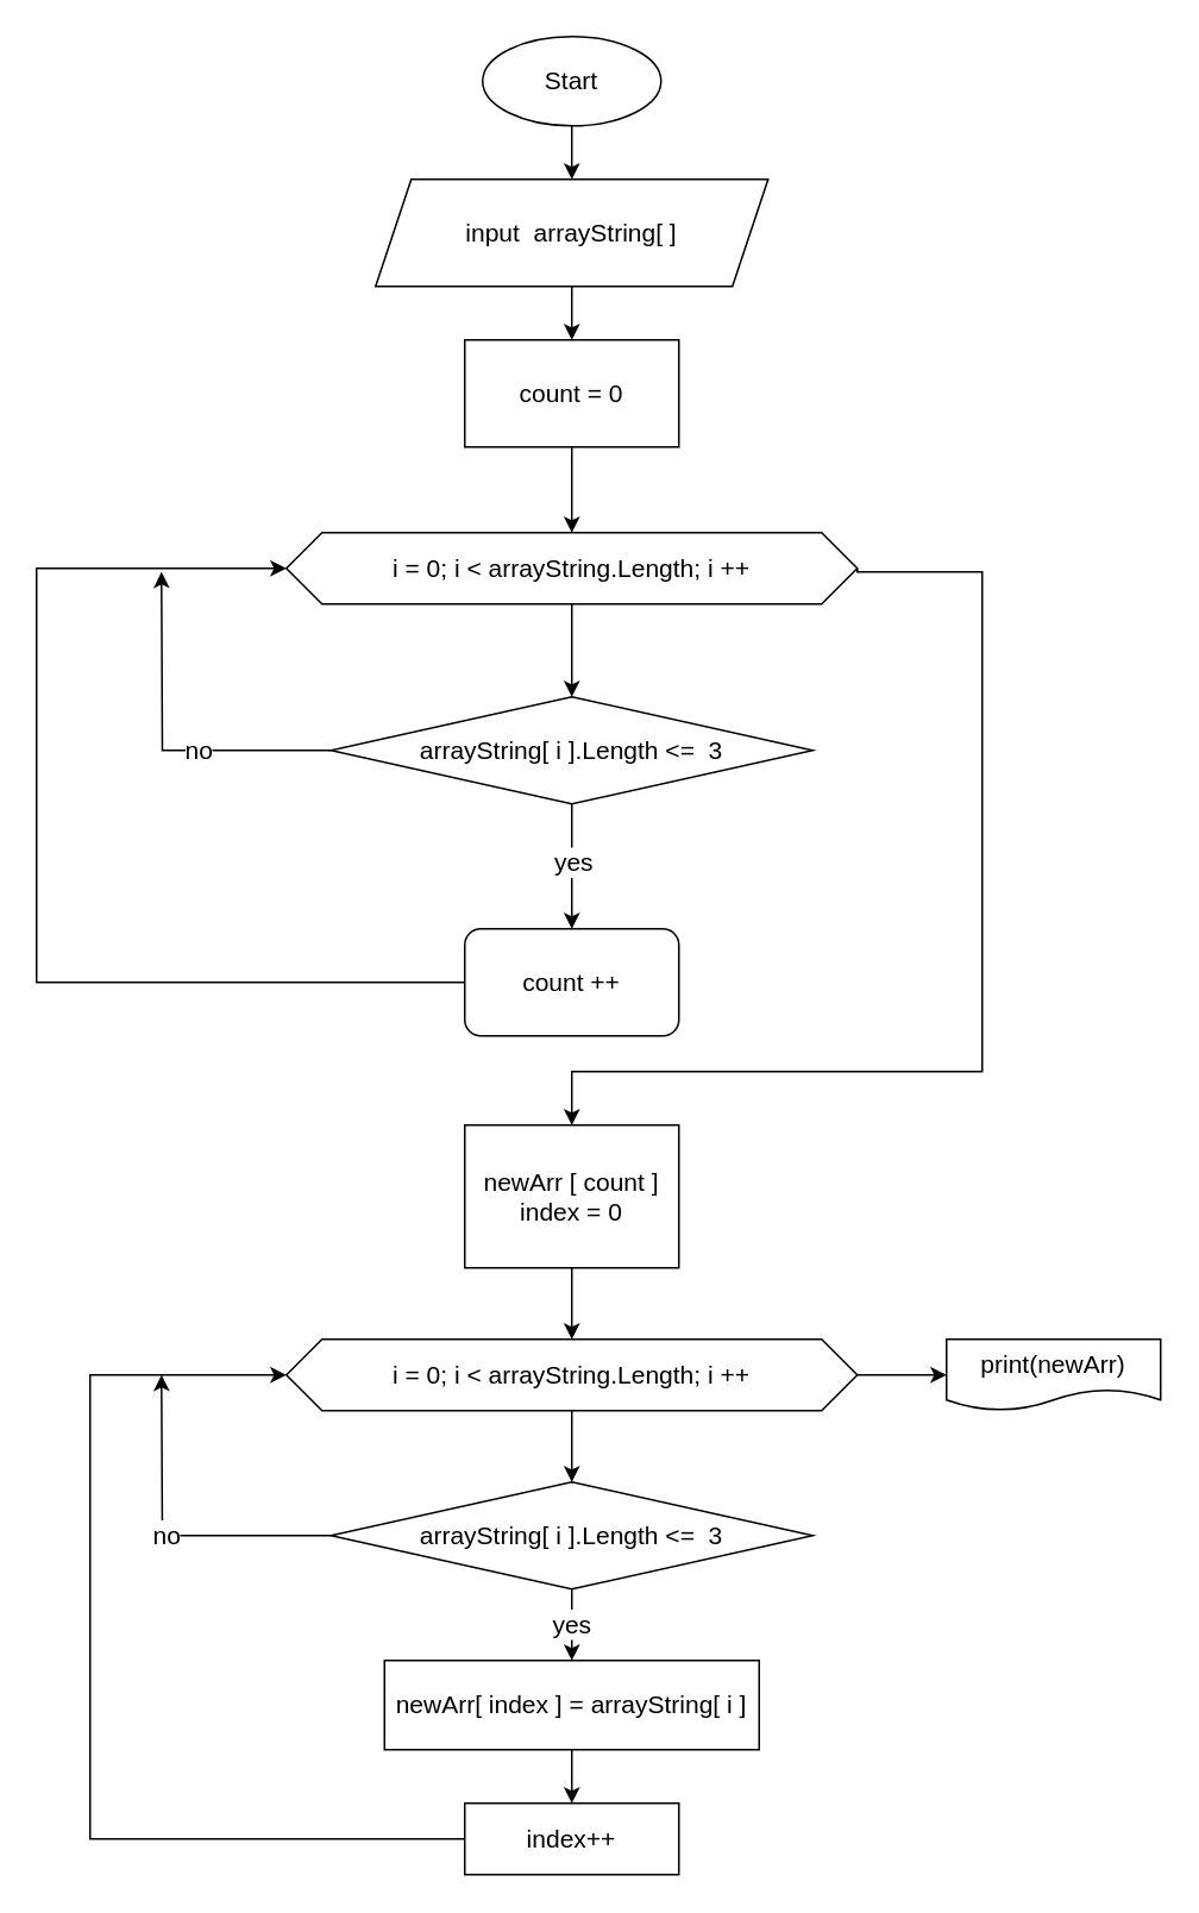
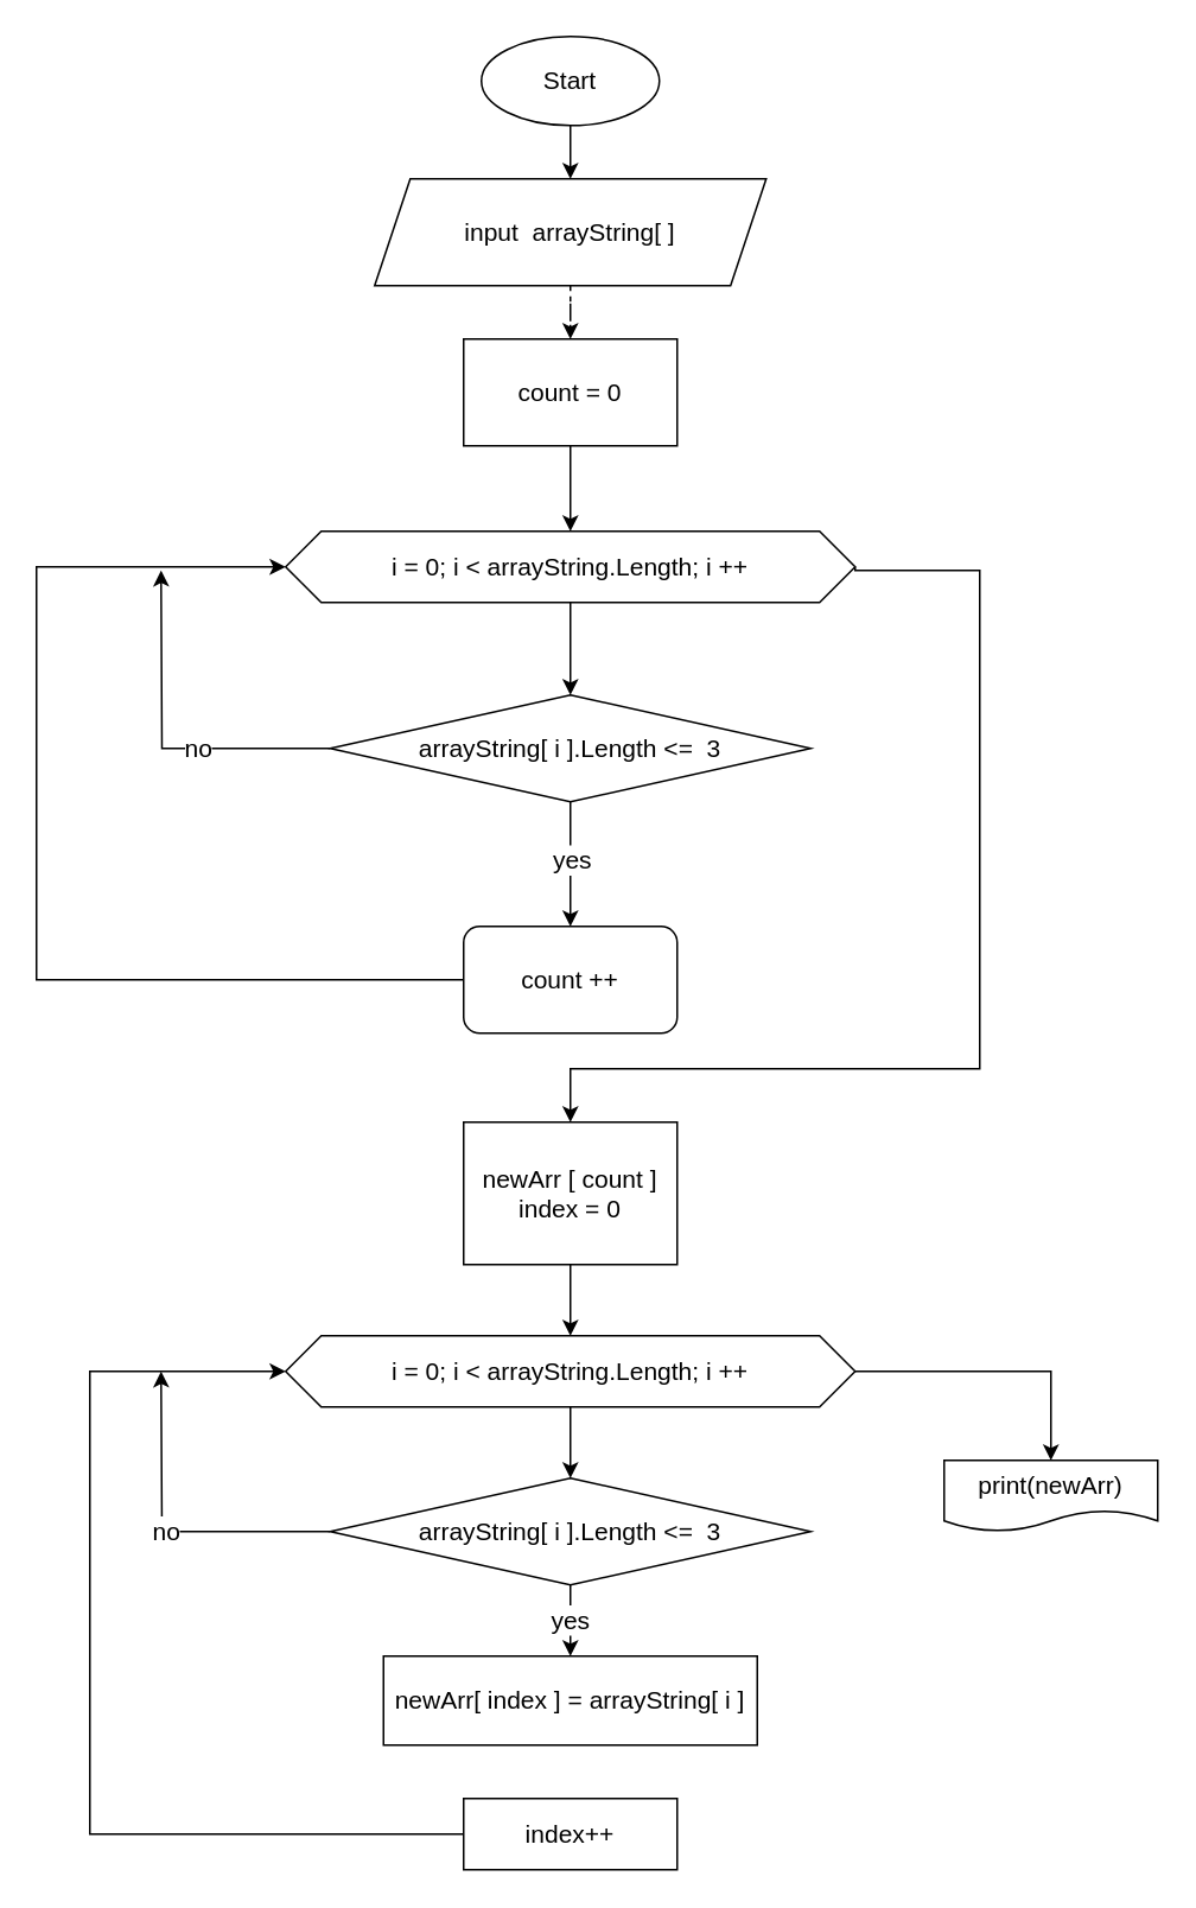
  <mxCell id="0" />
  <mxCell id="1" parent="0" />
  <mxCell id="2" value="" style="edgeStyle=orthogonalEdgeStyle;rounded=0;orthogonalLoop=1;jettySize=auto;html=1;fontSize=14;" edge="1" parent="1" source="3" target="5"><mxGeometry relative="1" as="geometry" /></mxCell>
  <mxCell id="3" value="&lt;font style=&quot;font-size: 14px;&quot;&gt;Start&lt;/font&gt;" style="ellipse;whiteSpace=wrap;html=1;fontSize=14;" vertex="1" parent="1"><mxGeometry x="270" y="20" width="100" height="50" as="geometry" /></mxCell>
- <mxCell id="4" value="" style="edgeStyle=orthogonalEdgeStyle;rounded=0;orthogonalLoop=1;jettySize=auto;html=1;fontSize=14;" edge="1" parent="1" source="5" target="15"><mxGeometry relative="1" as="geometry" /></mxCell>
+ <mxCell id="4" value="" style="edgeStyle=orthogonalEdgeStyle;rounded=0;orthogonalLoop=1;jettySize=auto;html=1;fontSize=14;dashed=1;" edge="1" parent="1" source="5" target="15"><mxGeometry relative="1" as="geometry" /></mxCell>
  <mxCell id="5" value="input &amp;nbsp;arrayString[ ]" style="shape=parallelogram;perimeter=parallelogramPerimeter;whiteSpace=wrap;html=1;fixedSize=1;fontSize=14;" vertex="1" parent="1"><mxGeometry x="210" y="100" width="220" height="60" as="geometry" /></mxCell>
  <mxCell id="6" value="" style="edgeStyle=orthogonalEdgeStyle;rounded=0;orthogonalLoop=1;jettySize=auto;html=1;fontSize=14;" edge="1" parent="1" source="10" target="19"><mxGeometry relative="1" as="geometry" /></mxCell>
  <mxCell id="7" value="yes" style="edgeLabel;html=1;align=center;verticalAlign=middle;resizable=0;points=[];fontSize=14;" vertex="1" connectable="0" parent="6"><mxGeometry x="-0.075" relative="1" as="geometry"><mxPoint as="offset" /></mxGeometry></mxCell>
  <mxCell id="8" style="edgeStyle=orthogonalEdgeStyle;rounded=0;orthogonalLoop=1;jettySize=auto;html=1;fontSize=14;" edge="1" parent="1" source="10"><mxGeometry relative="1" as="geometry"><mxPoint x="90" y="320" as="targetPoint" /></mxGeometry></mxCell>
  <mxCell id="9" value="no" style="edgeLabel;html=1;align=center;verticalAlign=middle;resizable=0;points=[];fontSize=14;" vertex="1" connectable="0" parent="8"><mxGeometry x="-0.226" y="-1" relative="1" as="geometry"><mxPoint as="offset" /></mxGeometry></mxCell>
  <mxCell id="10" value="arrayString[ i ].Length &amp;lt;= &amp;nbsp;3" style="rhombus;whiteSpace=wrap;html=1;fontSize=14;" vertex="1" parent="1"><mxGeometry x="185" y="390" width="270" height="60" as="geometry" /></mxCell>
  <mxCell id="11" value="" style="edgeStyle=orthogonalEdgeStyle;rounded=0;orthogonalLoop=1;jettySize=auto;html=1;fontSize=14;" edge="1" parent="1" source="13" target="10"><mxGeometry relative="1" as="geometry" /></mxCell>
  <mxCell id="12" value="" style="edgeStyle=orthogonalEdgeStyle;rounded=0;orthogonalLoop=1;jettySize=auto;html=1;fontSize=14;exitX=1;exitY=0.5;exitDx=0;exitDy=0;" edge="1" parent="1" source="13" target="21"><mxGeometry relative="1" as="geometry"><Array as="points"><mxPoint x="550" y="320" /><mxPoint x="550" y="600" /><mxPoint x="320" y="600" /></Array></mxGeometry></mxCell>
  <mxCell id="13" value="i = 0; i &amp;lt; arrayString.Length; i ++" style="shape=hexagon;perimeter=hexagonPerimeter2;whiteSpace=wrap;html=1;fixedSize=1;fontSize=14;" vertex="1" parent="1"><mxGeometry x="160" y="298" width="320" height="40" as="geometry" /></mxCell>
  <mxCell id="14" value="" style="edgeStyle=orthogonalEdgeStyle;rounded=0;orthogonalLoop=1;jettySize=auto;html=1;fontSize=14;" edge="1" parent="1" source="15" target="13"><mxGeometry relative="1" as="geometry" /></mxCell>
  <mxCell id="15" value="count = 0" style="rounded=0;whiteSpace=wrap;html=1;fontSize=14;" vertex="1" parent="1"><mxGeometry x="260" y="190" width="120" height="60" as="geometry" /></mxCell>
- <mxCell id="16" value="" style="edgeStyle=orthogonalEdgeStyle;rounded=0;orthogonalLoop=1;jettySize=auto;html=1;fontSize=14;" edge="1" parent="1" source="17" target="29"><mxGeometry relative="1" as="geometry" /></mxCell>
  <mxCell id="17" value="newArr[ index ] =&amp;nbsp;arrayString[ i ]" style="whiteSpace=wrap;html=1;fontSize=14;" vertex="1" parent="1"><mxGeometry x="215" y="930" width="210" height="50" as="geometry" /></mxCell>
  <mxCell id="18" style="edgeStyle=orthogonalEdgeStyle;rounded=0;orthogonalLoop=1;jettySize=auto;html=1;entryX=0;entryY=0.5;entryDx=0;entryDy=0;fontSize=14;" edge="1" parent="1" source="19" target="13"><mxGeometry relative="1" as="geometry"><Array as="points"><mxPoint x="20" y="550" /><mxPoint x="20" y="318" /></Array></mxGeometry></mxCell>
  <mxCell id="19" value="count ++" style="whiteSpace=wrap;html=1;fontSize=14;rounded=1;" vertex="1" parent="1"><mxGeometry x="260" y="520" width="120" height="60" as="geometry" /></mxCell>
  <mxCell id="20" value="" style="edgeStyle=orthogonalEdgeStyle;rounded=0;orthogonalLoop=1;jettySize=auto;html=1;fontSize=14;" edge="1" parent="1" source="21" target="24"><mxGeometry relative="1" as="geometry" /></mxCell>
  <mxCell id="21" value="newArr [ count ]&lt;br&gt;index = 0" style="whiteSpace=wrap;html=1;fontSize=14;" vertex="1" parent="1"><mxGeometry x="260" y="630" width="120" height="80" as="geometry" /></mxCell>
  <mxCell id="22" value="" style="edgeStyle=orthogonalEdgeStyle;rounded=0;orthogonalLoop=1;jettySize=auto;html=1;fontSize=14;" edge="1" parent="1" source="24" target="27"><mxGeometry relative="1" as="geometry" /></mxCell>
  <mxCell id="23" value="" style="edgeStyle=orthogonalEdgeStyle;rounded=0;orthogonalLoop=1;jettySize=auto;html=1;fontSize=14;" edge="1" parent="1" source="24" target="30"><mxGeometry relative="1" as="geometry" /></mxCell>
  <mxCell id="24" value="i = 0; i &amp;lt; arrayString.Length; i ++" style="shape=hexagon;perimeter=hexagonPerimeter2;whiteSpace=wrap;html=1;fixedSize=1;fontSize=14;" vertex="1" parent="1"><mxGeometry x="160" y="750" width="320" height="40" as="geometry" /></mxCell>
  <mxCell id="25" value="yes" style="edgeStyle=orthogonalEdgeStyle;rounded=0;orthogonalLoop=1;jettySize=auto;html=1;fontSize=14;" edge="1" parent="1" source="27" target="17"><mxGeometry relative="1" as="geometry" /></mxCell>
  <mxCell id="26" value="no" style="edgeStyle=orthogonalEdgeStyle;rounded=0;orthogonalLoop=1;jettySize=auto;html=1;fontSize=14;" edge="1" parent="1" source="27"><mxGeometry relative="1" as="geometry"><mxPoint x="90" y="770" as="targetPoint" /></mxGeometry></mxCell>
  <mxCell id="27" value="arrayString[ i ].Length &amp;lt;= &amp;nbsp;3" style="rhombus;whiteSpace=wrap;html=1;fontSize=14;" vertex="1" parent="1"><mxGeometry x="185" y="830" width="270" height="60" as="geometry" /></mxCell>
  <mxCell id="28" style="edgeStyle=orthogonalEdgeStyle;rounded=0;orthogonalLoop=1;jettySize=auto;html=1;entryX=0;entryY=0.5;entryDx=0;entryDy=0;fontSize=14;" edge="1" parent="1" source="29" target="24"><mxGeometry relative="1" as="geometry"><Array as="points"><mxPoint x="50" y="1030" /><mxPoint x="50" y="770" /></Array></mxGeometry></mxCell>
  <mxCell id="29" value="index++" style="rounded=0;whiteSpace=wrap;html=1;fontSize=14;" vertex="1" parent="1"><mxGeometry x="260" y="1010" width="120" height="40" as="geometry" /></mxCell>
- <mxCell id="30" value="print(newArr)" style="shape=document;whiteSpace=wrap;html=1;boundedLbl=1;fontSize=14;" vertex="1" parent="1"><mxGeometry x="530" y="750" width="120" height="40" as="geometry" /></mxCell>
+ <mxCell id="30" value="print(newArr)" style="shape=document;whiteSpace=wrap;html=1;boundedLbl=1;fontSize=14;" vertex="1" parent="1"><mxGeometry x="530" y="820" width="120" height="40" as="geometry" /></mxCell>
